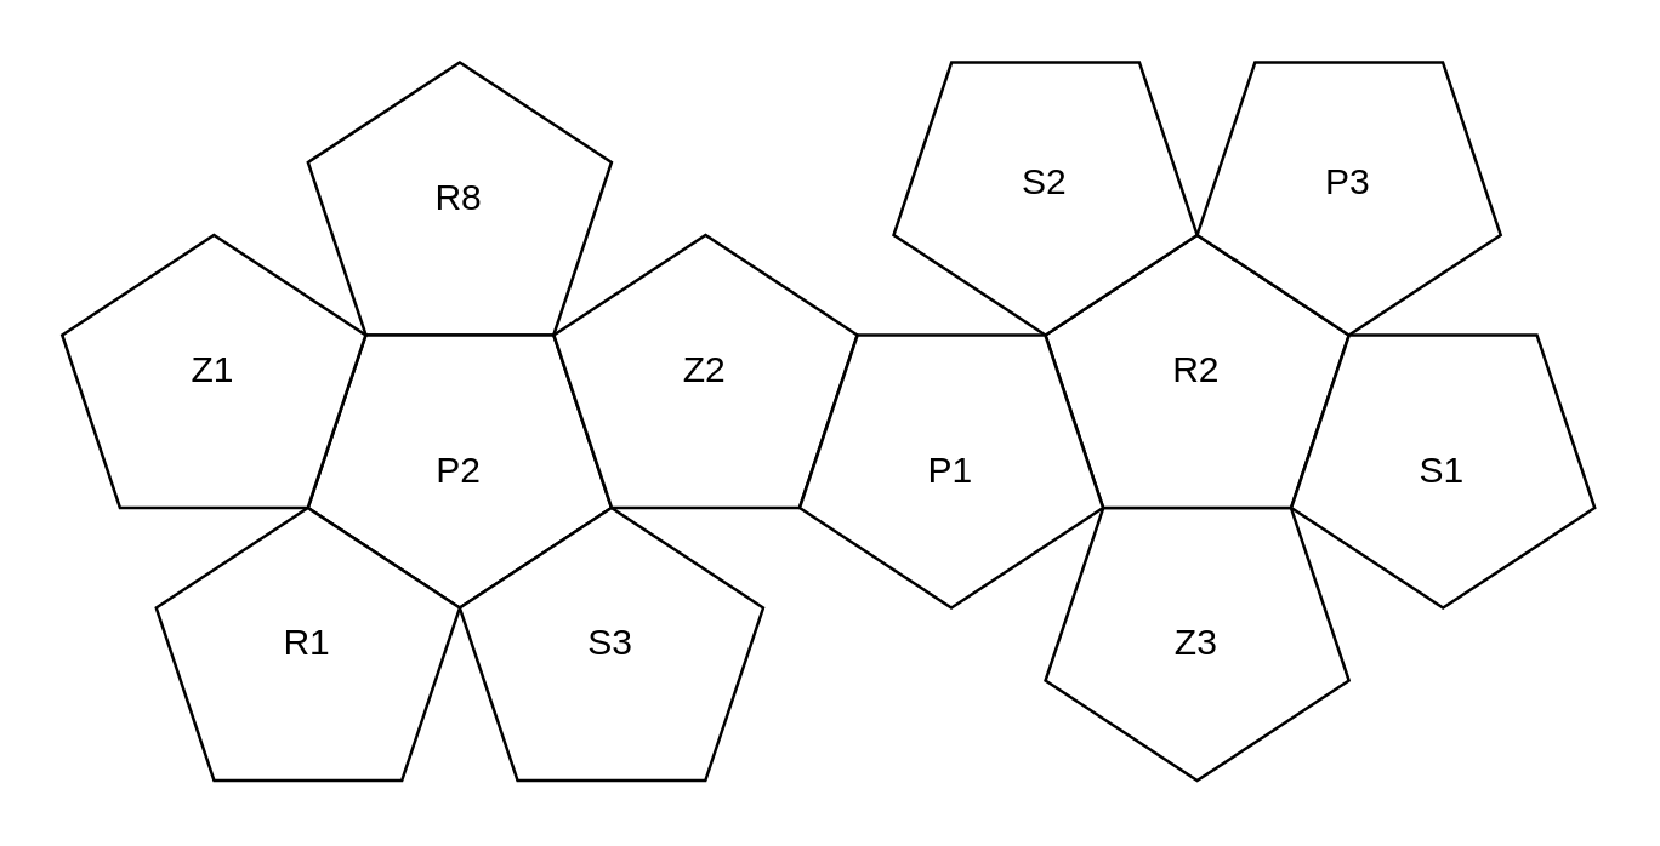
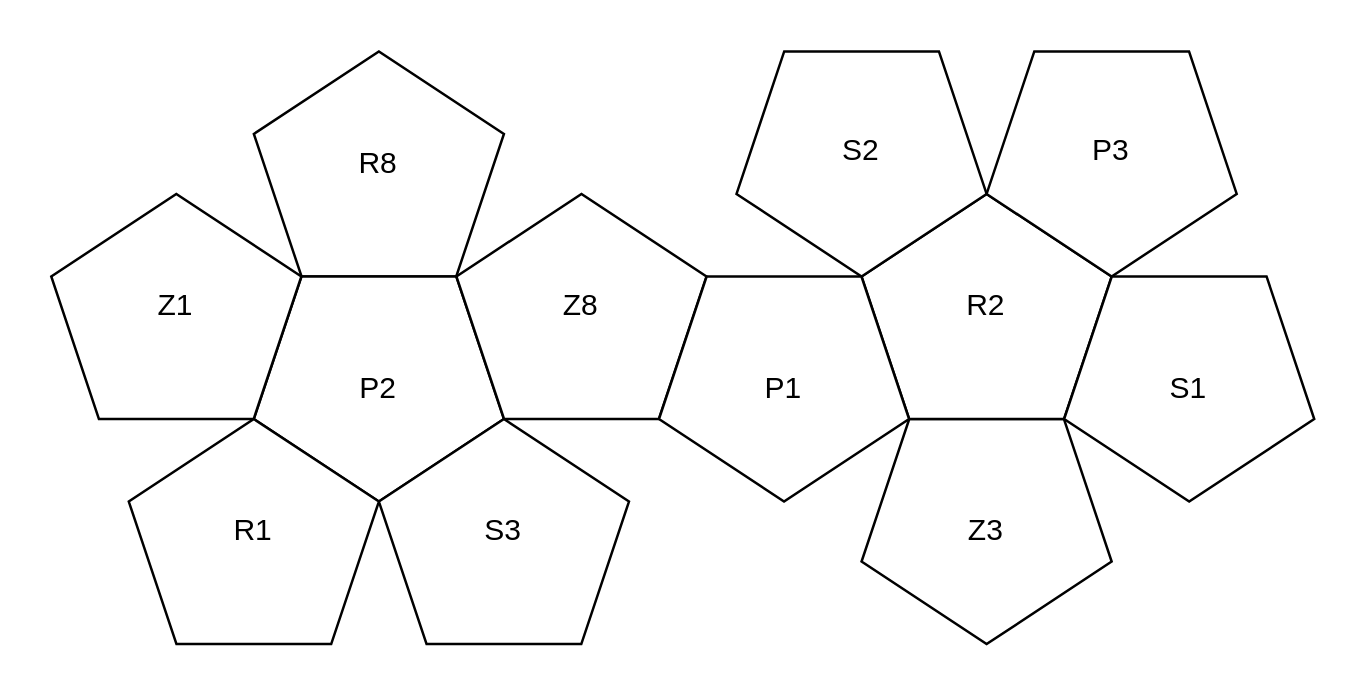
  <mxCell id="0" />
  <mxCell id="1" parent="0" />
  <mxCell id="2" value="R8" style="whiteSpace=wrap;html=1;shape=mxgraph.basic.pentagon" parent="1" vertex="1"><mxGeometry x="101" y="20" width="100" height="90" as="geometry" /></mxCell>
  <mxCell id="3" value="P2" style="whiteSpace=wrap;html=1;shape=mxgraph.basic.pentagon;rotation=0;direction=west;" parent="1" vertex="1"><mxGeometry x="101" y="110" width="100" height="90" as="geometry" /></mxCell>
  <mxCell id="4" value="S3" style="whiteSpace=wrap;html=1;shape=mxgraph.basic.pentagon;rotation=0;" parent="1" vertex="1"><mxGeometry x="151" y="167" width="100" height="90" as="geometry" /></mxCell>
  <mxCell id="5" value="R1" style="whiteSpace=wrap;html=1;shape=mxgraph.basic.pentagon;rotation=0;" parent="1" vertex="1"><mxGeometry x="51" y="167" width="100" height="90" as="geometry" /></mxCell>
  <mxCell id="6" value="Z1" style="whiteSpace=wrap;html=1;shape=mxgraph.basic.pentagon;rotation=0;" parent="1" vertex="1"><mxGeometry x="20" y="77" width="100" height="90" as="geometry" /></mxCell>
- <mxCell id="7" value="Z2" style="whiteSpace=wrap;html=1;shape=mxgraph.basic.pentagon" parent="1" vertex="1"><mxGeometry x="182" y="77" width="100" height="90" as="geometry" /></mxCell>
+ <mxCell id="7" value="Z8" style="whiteSpace=wrap;html=1;shape=mxgraph.basic.pentagon" parent="1" vertex="1"><mxGeometry x="182" y="77" width="100" height="90" as="geometry" /></mxCell>
  <mxCell id="8" value="" style="group;rotation=-180;" parent="1" vertex="1" connectable="0"><mxGeometry x="263" y="20" width="262" height="237" as="geometry" /></mxCell>
  <mxCell id="9" value="" style="whiteSpace=wrap;html=1;shape=mxgraph.basic.pentagon;flipH=0;flipV=0;rotation=-180;" parent="8" vertex="1"><mxGeometry x="81" y="147" width="100" height="90" as="geometry" /></mxCell>
  <mxCell id="10" value="" style="whiteSpace=wrap;html=1;shape=mxgraph.basic.pentagon;rotation=-180;direction=west;flipH=0;flipV=0;" parent="8" vertex="1"><mxGeometry x="81" y="57" width="100" height="90" as="geometry" /></mxCell>
  <mxCell id="11" value="" style="whiteSpace=wrap;html=1;shape=mxgraph.basic.pentagon;rotation=-180;flipH=0;flipV=0;" parent="8" vertex="1"><mxGeometry x="31" width="100" height="90" as="geometry" /></mxCell>
  <mxCell id="12" value="" style="whiteSpace=wrap;html=1;shape=mxgraph.basic.pentagon;rotation=-180;flipH=0;flipV=0;" parent="8" vertex="1"><mxGeometry x="131" width="100" height="90" as="geometry" /></mxCell>
  <mxCell id="13" value="" style="whiteSpace=wrap;html=1;shape=mxgraph.basic.pentagon;rotation=-180;flipH=0;flipV=0;" parent="8" vertex="1"><mxGeometry x="162" y="90" width="100" height="90" as="geometry" /></mxCell>
  <mxCell id="14" value="" style="whiteSpace=wrap;html=1;shape=mxgraph.basic.pentagon;flipH=0;flipV=0;rotation=-180;" parent="8" vertex="1"><mxGeometry y="90" width="100" height="90" as="geometry" /></mxCell>
  <mxCell id="15" value="S2" style="text;html=1;strokeColor=none;fillColor=none;align=center;verticalAlign=middle;whiteSpace=wrap;rounded=0;" parent="8" vertex="1"><mxGeometry x="61" y="30" width="40" height="20" as="geometry" /></mxCell>
  <mxCell id="16" value="P3" style="text;html=1;strokeColor=none;fillColor=none;align=center;verticalAlign=middle;whiteSpace=wrap;rounded=0;" parent="8" vertex="1"><mxGeometry x="161" y="30" width="40" height="20" as="geometry" /></mxCell>
  <mxCell id="17" value="S1" style="text;html=1;strokeColor=none;fillColor=none;align=center;verticalAlign=middle;whiteSpace=wrap;rounded=0;" parent="8" vertex="1"><mxGeometry x="192" y="125" width="40" height="20" as="geometry" /></mxCell>
  <mxCell id="18" value="Z3" style="text;html=1;strokeColor=none;fillColor=none;align=center;verticalAlign=middle;whiteSpace=wrap;rounded=0;" parent="8" vertex="1"><mxGeometry x="111" y="182" width="40" height="20" as="geometry" /></mxCell>
  <mxCell id="19" value="P1" style="text;html=1;strokeColor=none;fillColor=none;align=center;verticalAlign=middle;whiteSpace=wrap;rounded=0;" parent="8" vertex="1"><mxGeometry x="30" y="125" width="40" height="20" as="geometry" /></mxCell>
  <mxCell id="20" value="R2" style="text;html=1;strokeColor=none;fillColor=none;align=center;verticalAlign=middle;whiteSpace=wrap;rounded=0;" parent="8" vertex="1"><mxGeometry x="111" y="92" width="40" height="20" as="geometry" /></mxCell>
